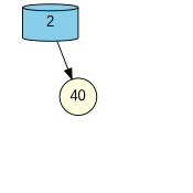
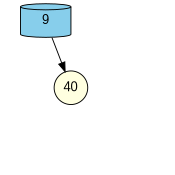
  digraph {
    node [fixedsize=true fontname=Arial shape=circle style=invis]
    edge [style=invis]
-   9 [fillcolor=skyblue shape=cylinder style=filled label=2]
+   9 [fillcolor=skyblue shape=cylinder style=filled]
    n2 [label=X]
    40 [fillcolor=lightyellow style=filled]
    n4 [label=X]
    n5 [label=X]
    n6 [label=X]
    n7 [label=X]
    9 -> n2
    9 -> 40 [style=solid]
    40 -> n4
    40 -> n5
  }
